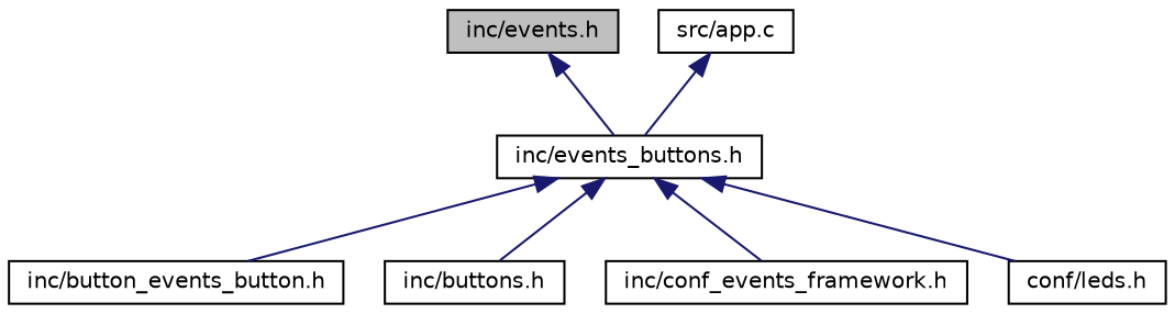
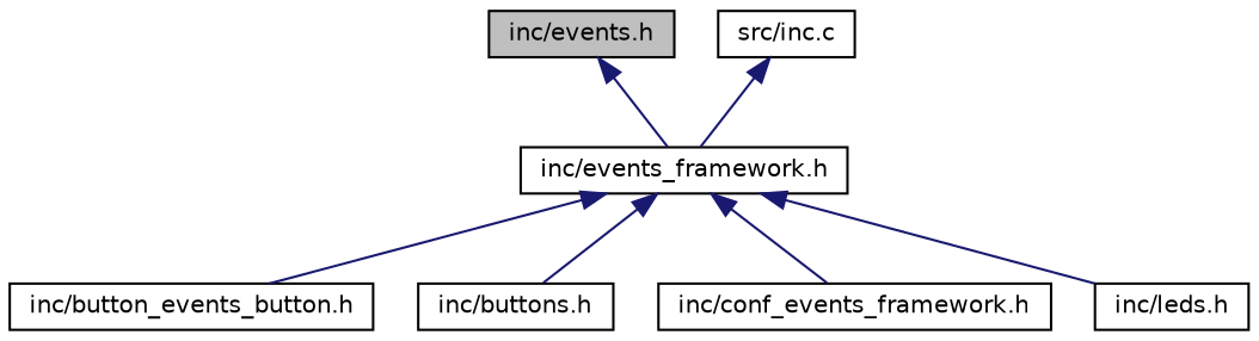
  digraph {
    node [color=black fillcolor=white fontname=Helvetica fontsize=10 shape=record style=filled]
    edge [color=midnightblue dir=back fontname=Helvetica fontsize=10 labelfontname=Helvetica labelfontsize=10 style=solid]
    n1 [fillcolor=grey75 fontcolor=black height=0.2 label="inc/events.h" width=0.4]
-   n2 [height=0.2 label="inc/events_buttons.h" width=0.4]
+   n2 [height=0.2 label="inc/events_framework.h" width=0.4]
    n3 [height=0.2 label="inc/button_events_button.h" width=0.4]
    n4 [height=0.2 label="inc/buttons.h" width=0.4]
    n5 [height=0.2 label="inc/conf_events_framework.h" width=0.4]
-   n6 [height=0.2 label="conf/leds.h" width=0.4]
-   n7 [height=0.2 label="src/app.c" width=0.4]
+   n6 [height=0.2 label="inc/leds.h" width=0.4]
+   n7 [height=0.2 label="src/inc.c" width=0.4]
    n1 -> n2
    n2 -> n3
    n2 -> n4
    n2 -> n5
    n2 -> n6
    n7 -> n2
  }
